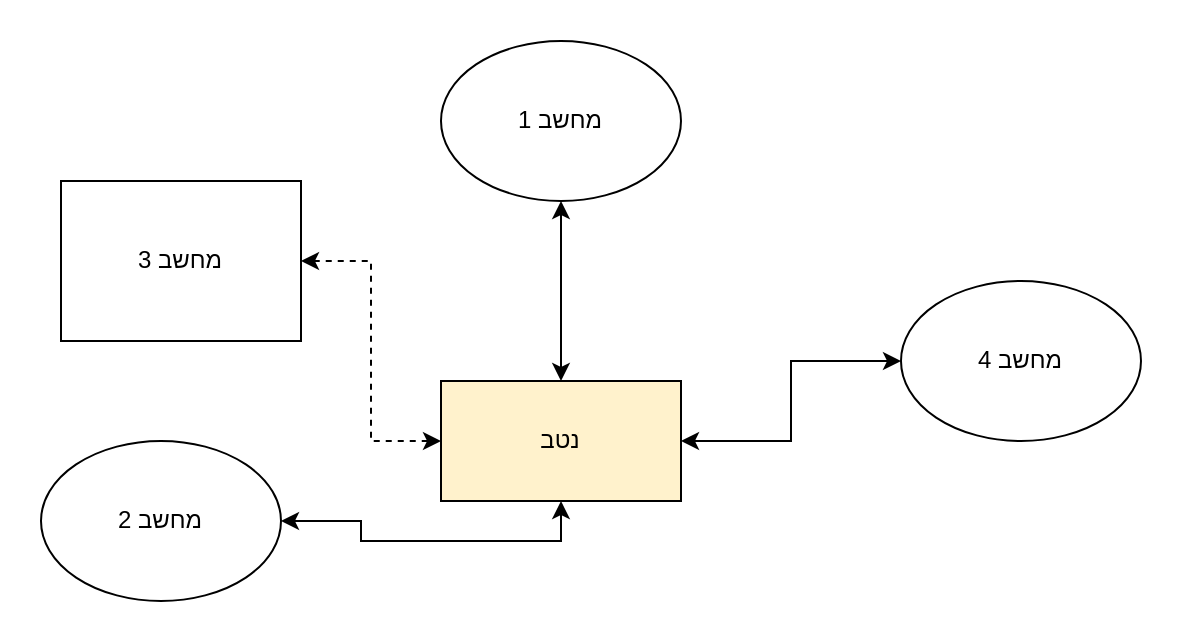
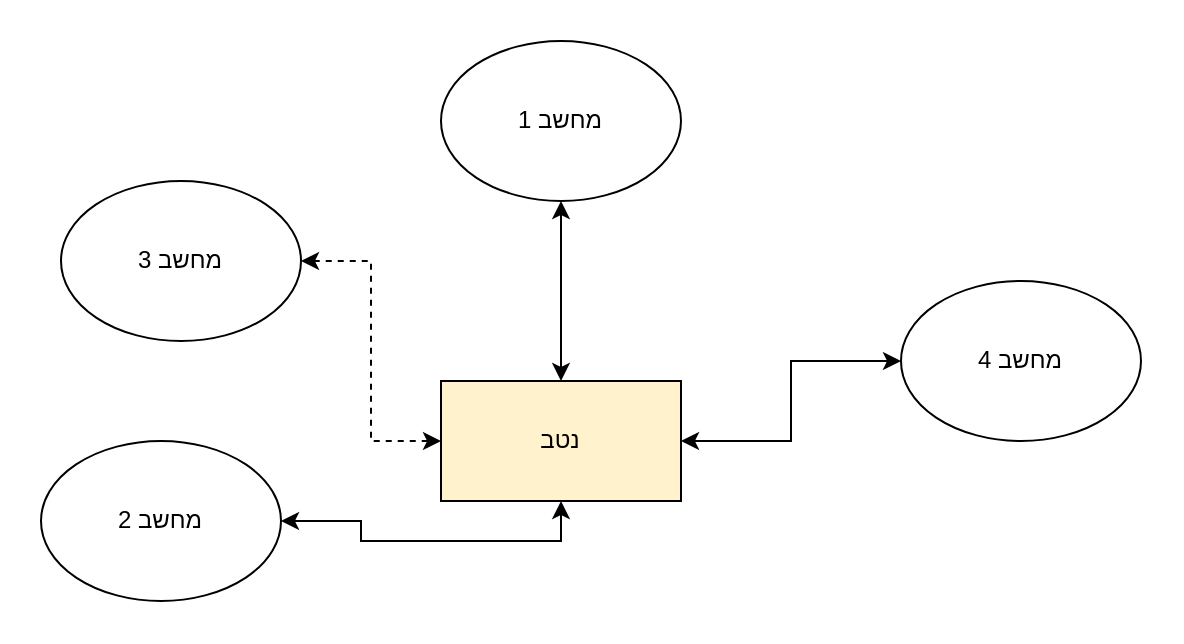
  <mxCell id="0" />
  <mxCell id="1" parent="0" />
  <mxCell id="2" style="edgeStyle=orthogonalEdgeStyle;rounded=0;orthogonalLoop=1;jettySize=auto;html=1;entryX=0.5;entryY=1;entryDx=0;entryDy=0;startArrow=classic;startFill=1;" edge="1" parent="1" source="3" target="4"><mxGeometry relative="1" as="geometry"><mxPoint x="280" y="110" as="targetPoint" /></mxGeometry></mxCell>
  <mxCell id="3" value="נטב&lt;br&gt;" style="rounded=0;whiteSpace=wrap;html=1;fillColor=#fff2cc;" vertex="1" parent="1"><mxGeometry x="220" y="190" width="120" height="60" as="geometry" /></mxCell>
  <mxCell id="4" value="מחשב 1" style="ellipse;whiteSpace=wrap;html=1;" vertex="1" parent="1"><mxGeometry x="220" y="20" width="120" height="80" as="geometry" /></mxCell>
  <mxCell id="5" style="edgeStyle=orthogonalEdgeStyle;rounded=0;orthogonalLoop=1;jettySize=auto;html=1;exitX=1;exitY=0.5;exitDx=0;exitDy=0;entryX=0.5;entryY=1;entryDx=0;entryDy=0;startArrow=classic;startFill=1;" edge="1" parent="1" source="6" target="3"><mxGeometry relative="1" as="geometry" /></mxCell>
  <mxCell id="6" value="מחשב 2" style="ellipse;whiteSpace=wrap;html=1;" vertex="1" parent="1"><mxGeometry x="20" y="220" width="120" height="80" as="geometry" /></mxCell>
  <mxCell id="7" style="edgeStyle=orthogonalEdgeStyle;rounded=0;orthogonalLoop=1;jettySize=auto;html=1;exitX=1;exitY=0.5;exitDx=0;exitDy=0;entryX=0;entryY=0.5;entryDx=0;entryDy=0;startArrow=classic;startFill=1;dashed=1;" edge="1" parent="1" source="8" target="3"><mxGeometry relative="1" as="geometry" /></mxCell>
- <mxCell id="8" value="מחשב 3" style="whiteSpace=wrap;html=1;rounded=0;" vertex="1" parent="1"><mxGeometry x="30" y="90" width="120" height="80" as="geometry" /></mxCell>
+ <mxCell id="8" value="מחשב 3" style="ellipse;whiteSpace=wrap;html=1;" vertex="1" parent="1"><mxGeometry x="30" y="90" width="120" height="80" as="geometry" /></mxCell>
  <mxCell id="9" style="edgeStyle=orthogonalEdgeStyle;rounded=0;orthogonalLoop=1;jettySize=auto;html=1;entryX=1;entryY=0.5;entryDx=0;entryDy=0;startArrow=classic;startFill=1;" edge="1" parent="1" source="10" target="3"><mxGeometry relative="1" as="geometry" /></mxCell>
  <mxCell id="10" value="מחשב 4" style="ellipse;whiteSpace=wrap;html=1;" vertex="1" parent="1"><mxGeometry x="450" y="140" width="120" height="80" as="geometry" /></mxCell>
